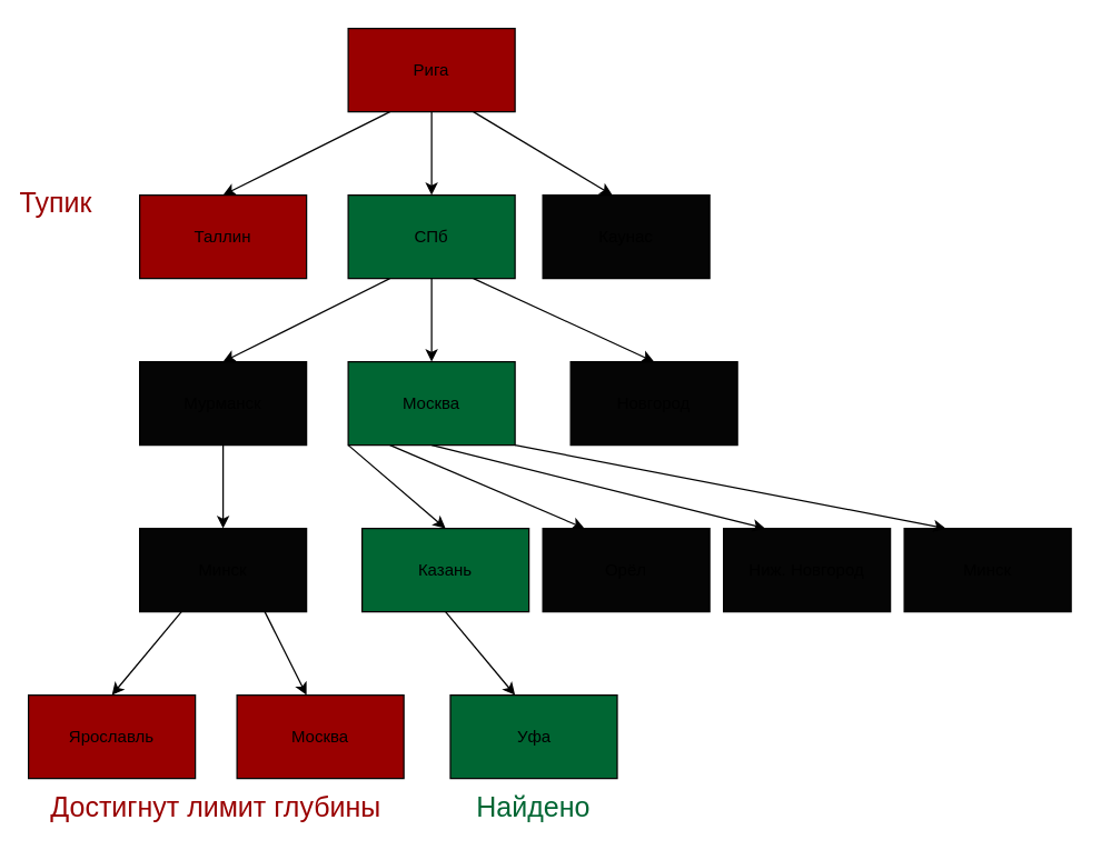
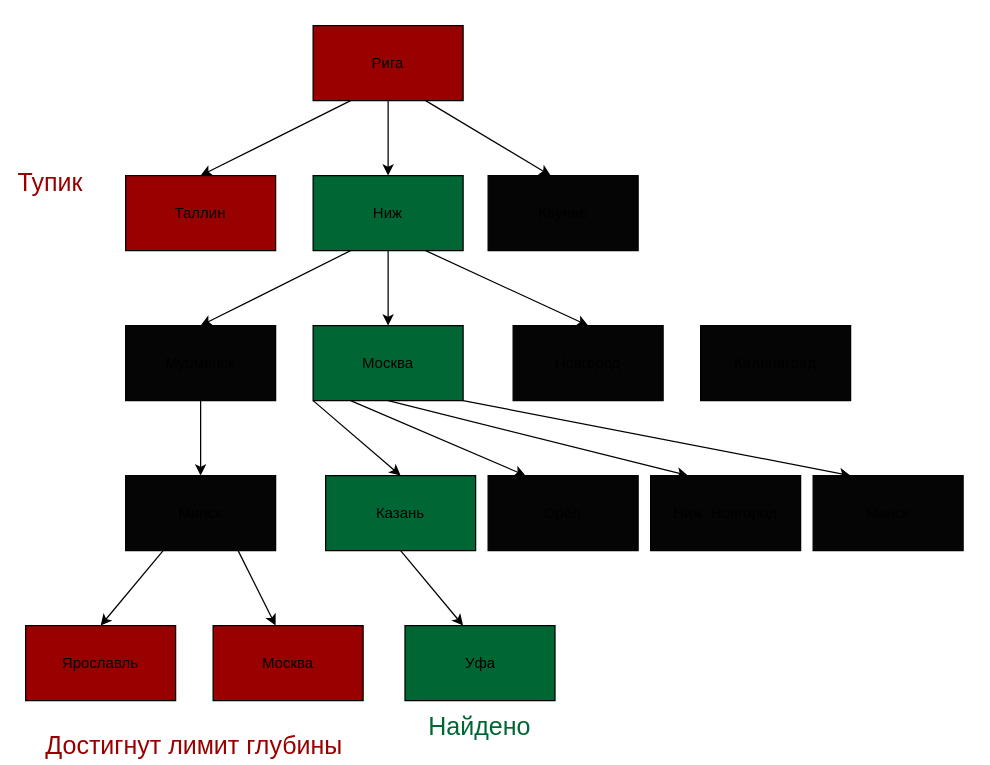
  <mxCell id="0" />
  <mxCell id="1" parent="0" />
  <mxCell id="2" value="Рига" style="rounded=0;whiteSpace=wrap;html=1;fillColor=#990000;" parent="1" vertex="1"><mxGeometry x="250" width="120" height="60" as="geometry" y="20" /></mxCell>
  <mxCell id="3" value="" style="endArrow=classic;html=1;exitX=0.25;exitY=1;exitDx=0;exitDy=0;" parent="1" source="2" edge="1"><mxGeometry width="50" height="50" relative="1" as="geometry"><mxPoint x="340" y="380" as="sourcePoint" /><mxPoint x="160" y="140" as="targetPoint" /></mxGeometry></mxCell>
  <mxCell id="4" value="" style="endArrow=classic;html=1;exitX=0.5;exitY=1;exitDx=0;exitDy=0;" parent="1" source="2" edge="1"><mxGeometry width="50" height="50" relative="1" as="geometry"><mxPoint x="340" y="380" as="sourcePoint" /><mxPoint x="310" y="140" as="targetPoint" /></mxGeometry></mxCell>
  <mxCell id="5" value="" style="endArrow=classic;html=1;exitX=0.75;exitY=1;exitDx=0;exitDy=0;" parent="1" source="2" edge="1"><mxGeometry width="50" height="50" relative="1" as="geometry"><mxPoint x="340" y="380" as="sourcePoint" /><mxPoint x="440" y="140" as="targetPoint" /></mxGeometry></mxCell>
  <mxCell id="6" value="Каунас" style="rounded=0;whiteSpace=wrap;html=1;fillColor=#050505;" parent="1" vertex="1"><mxGeometry x="390" y="140" width="120" height="60" as="geometry" /></mxCell>
- <mxCell id="7" value="СПб" style="rounded=0;whiteSpace=wrap;html=1;fillColor=#006633;" parent="1" vertex="1"><mxGeometry x="250" y="140" width="120" height="60" as="geometry" /></mxCell>
+ <mxCell id="7" value="Ниж" style="rounded=0;whiteSpace=wrap;html=1;fillColor=#006633;" parent="1" vertex="1"><mxGeometry x="250" y="140" width="120" height="60" as="geometry" /></mxCell>
  <mxCell id="8" value="Таллин" style="rounded=0;whiteSpace=wrap;html=1;fillColor=#990000;" parent="1" vertex="1"><mxGeometry x="100" y="140" width="120" height="60" as="geometry" /></mxCell>
  <mxCell id="9" value="&lt;font style=&quot;font-size: 20px&quot; color=&quot;#990000&quot;&gt;Тупик&lt;/font&gt;" style="text;html=1;strokeColor=none;fillColor=none;align=center;verticalAlign=middle;whiteSpace=wrap;rounded=0;" parent="1" vertex="1"><mxGeometry x="20" y="135" width="40" height="20" as="geometry" /></mxCell>
  <mxCell id="10" value="" style="endArrow=classic;html=1;exitX=0.25;exitY=1;exitDx=0;exitDy=0;" parent="1" source="7" edge="1"><mxGeometry width="50" height="50" relative="1" as="geometry"><mxPoint x="340" y="380" as="sourcePoint" /><mxPoint x="160" y="260" as="targetPoint" /></mxGeometry></mxCell>
  <mxCell id="11" value="" style="endArrow=classic;html=1;exitX=0.5;exitY=1;exitDx=0;exitDy=0;" parent="1" source="7" edge="1"><mxGeometry width="50" height="50" relative="1" as="geometry"><mxPoint x="340" y="380" as="sourcePoint" /><mxPoint x="310" y="260" as="targetPoint" /></mxGeometry></mxCell>
  <mxCell id="12" value="" style="endArrow=classic;html=1;exitX=0.75;exitY=1;exitDx=0;exitDy=0;" parent="1" source="7" edge="1"><mxGeometry width="50" height="50" relative="1" as="geometry"><mxPoint x="340" y="380" as="sourcePoint" /><mxPoint x="470" y="260" as="targetPoint" /></mxGeometry></mxCell>
  <mxCell id="13" value="Москва" style="rounded=0;whiteSpace=wrap;html=1;fillColor=#006633;" parent="1" vertex="1"><mxGeometry x="250" y="260" width="120" height="60" as="geometry" /></mxCell>
  <mxCell id="14" value="Мурманск" style="rounded=0;whiteSpace=wrap;html=1;fillColor=#050505;" parent="1" vertex="1"><mxGeometry x="100" y="260" width="120" height="60" as="geometry" /></mxCell>
  <mxCell id="15" value="Новгород" style="rounded=0;whiteSpace=wrap;html=1;fillColor=#050505;" parent="1" vertex="1"><mxGeometry x="410" y="260" width="120" height="60" as="geometry" /></mxCell>
+ <mxCell id="16" value="Калиниград" style="rounded=0;whiteSpace=wrap;html=1;fillColor=#050505;" parent="1" vertex="1"><mxGeometry x="560" y="260" width="120" height="60" as="geometry" /></mxCell>
  <mxCell id="17" value="" style="endArrow=classic;html=1;exitX=0.5;exitY=1;exitDx=0;exitDy=0;" parent="1" source="14" edge="1"><mxGeometry width="50" height="50" relative="1" as="geometry"><mxPoint x="340" y="380" as="sourcePoint" /><mxPoint x="160" y="380" as="targetPoint" /></mxGeometry></mxCell>
  <mxCell id="18" value="Казань" style="rounded=0;whiteSpace=wrap;html=1;fillColor=#006633;" parent="1" vertex="1"><mxGeometry x="260" y="380" width="120" height="60" as="geometry" /></mxCell>
  <mxCell id="19" value="Минск" style="rounded=0;whiteSpace=wrap;html=1;fillColor=#050505;" parent="1" vertex="1"><mxGeometry x="100" y="380" width="120" height="60" as="geometry" /></mxCell>
  <mxCell id="20" value="" style="endArrow=classic;html=1;exitX=0.75;exitY=1;exitDx=0;exitDy=0;" parent="1" source="19" edge="1"><mxGeometry width="50" height="50" relative="1" as="geometry"><mxPoint x="340" y="380" as="sourcePoint" /><mxPoint x="220" y="500" as="targetPoint" /></mxGeometry></mxCell>
  <mxCell id="21" value="" style="endArrow=classic;html=1;exitX=0.25;exitY=1;exitDx=0;exitDy=0;" parent="1" source="19" edge="1"><mxGeometry width="50" height="50" relative="1" as="geometry"><mxPoint x="190" y="605" as="sourcePoint" /><mxPoint x="80" y="500" as="targetPoint" /></mxGeometry></mxCell>
  <mxCell id="22" value="Москва" style="rounded=0;whiteSpace=wrap;html=1;fillColor=#990000;" parent="1" vertex="1"><mxGeometry x="170" y="500" width="120" height="60" as="geometry" /></mxCell>
  <mxCell id="23" value="Ярославль" style="rounded=0;whiteSpace=wrap;html=1;fillColor=#990000;" parent="1" vertex="1"><mxGeometry x="20" y="500" width="120" height="60" as="geometry" /></mxCell>
- <mxCell id="24" value="&lt;font style=&quot;font-size: 20px&quot; color=&quot;#990000&quot;&gt;Достигнут лимит глубины&lt;/font&gt;" style="text;html=1;strokeColor=none;fillColor=none;align=center;verticalAlign=middle;whiteSpace=wrap;rounded=0;" parent="1" vertex="1"><mxGeometry x="20" y="570" width="270" height="20" as="geometry" /></mxCell>
+ <mxCell id="24" value="&lt;font style=&quot;font-size: 20px&quot; color=&quot;#990000&quot;&gt;Достигнут лимит глубины&lt;/font&gt;" style="text;html=1;strokeColor=none;fillColor=none;align=center;verticalAlign=middle;whiteSpace=wrap;rounded=0;" parent="1" vertex="1"><mxGeometry x="20" y="585" width="270" height="20" as="geometry" /></mxCell>
  <mxCell id="25" value="" style="endArrow=classic;html=1;exitX=0;exitY=1;exitDx=0;exitDy=0;" parent="1" source="13" edge="1"><mxGeometry width="50" height="50" relative="1" as="geometry"><mxPoint x="260" y="340" as="sourcePoint" /><mxPoint x="320" y="380" as="targetPoint" /></mxGeometry></mxCell>
  <mxCell id="26" value="" style="endArrow=classic;html=1;exitX=0.25;exitY=1;exitDx=0;exitDy=0;entryX=0.25;entryY=0;entryDx=0;entryDy=0;" parent="1" source="13" target="28" edge="1"><mxGeometry width="50" height="50" relative="1" as="geometry"><mxPoint x="425" y="510" as="sourcePoint" /><mxPoint x="475" y="380" as="targetPoint" /></mxGeometry></mxCell>
  <mxCell id="27" value="Ниж. Новгород" style="rounded=0;whiteSpace=wrap;html=1;fillColor=#050505;" parent="1" vertex="1"><mxGeometry x="520" y="380" width="120" height="60" as="geometry" /></mxCell>
  <mxCell id="28" value="Орёл" style="rounded=0;whiteSpace=wrap;html=1;fillColor=#050505;" parent="1" vertex="1"><mxGeometry x="390" y="380" width="120" height="60" as="geometry" /></mxCell>
  <mxCell id="29" value="Минск" style="rounded=0;whiteSpace=wrap;html=1;fillColor=#050505;" parent="1" vertex="1"><mxGeometry x="650" y="380" width="120" height="60" as="geometry" /></mxCell>
  <mxCell id="30" value="" style="endArrow=classic;html=1;exitX=0.5;exitY=1;exitDx=0;exitDy=0;entryX=0.25;entryY=0;entryDx=0;entryDy=0;" parent="1" source="13" target="27" edge="1"><mxGeometry width="50" height="50" relative="1" as="geometry"><mxPoint x="310" y="330" as="sourcePoint" /><mxPoint x="520" y="370" as="targetPoint" /></mxGeometry></mxCell>
  <mxCell id="31" value="" style="endArrow=classic;html=1;exitX=1;exitY=1;exitDx=0;exitDy=0;entryX=0.25;entryY=0;entryDx=0;entryDy=0;" parent="1" source="13" target="29" edge="1"><mxGeometry width="50" height="50" relative="1" as="geometry"><mxPoint x="470" y="420" as="sourcePoint" /><mxPoint x="520" y="370" as="targetPoint" /></mxGeometry></mxCell>
  <mxCell id="32" value="" style="endArrow=classic;html=1;exitX=0.5;exitY=1;exitDx=0;exitDy=0;" parent="1" source="18" edge="1"><mxGeometry width="50" height="50" relative="1" as="geometry"><mxPoint x="540" y="670" as="sourcePoint" /><mxPoint x="370" y="500" as="targetPoint" /></mxGeometry></mxCell>
  <mxCell id="33" value="Уфа" style="rounded=0;whiteSpace=wrap;html=1;fillColor=#006633;" parent="1" vertex="1"><mxGeometry x="323.5" y="500" width="120" height="60" as="geometry" /></mxCell>
  <mxCell id="34" value="&lt;font style=&quot;font-size: 20px&quot; color=&quot;#006633&quot;&gt;Найдено&lt;/font&gt;" style="text;html=1;strokeColor=none;fillColor=none;align=center;verticalAlign=middle;whiteSpace=wrap;rounded=0;" parent="1" vertex="1"><mxGeometry x="300" y="570" width="166.5" height="20" as="geometry" /></mxCell>
